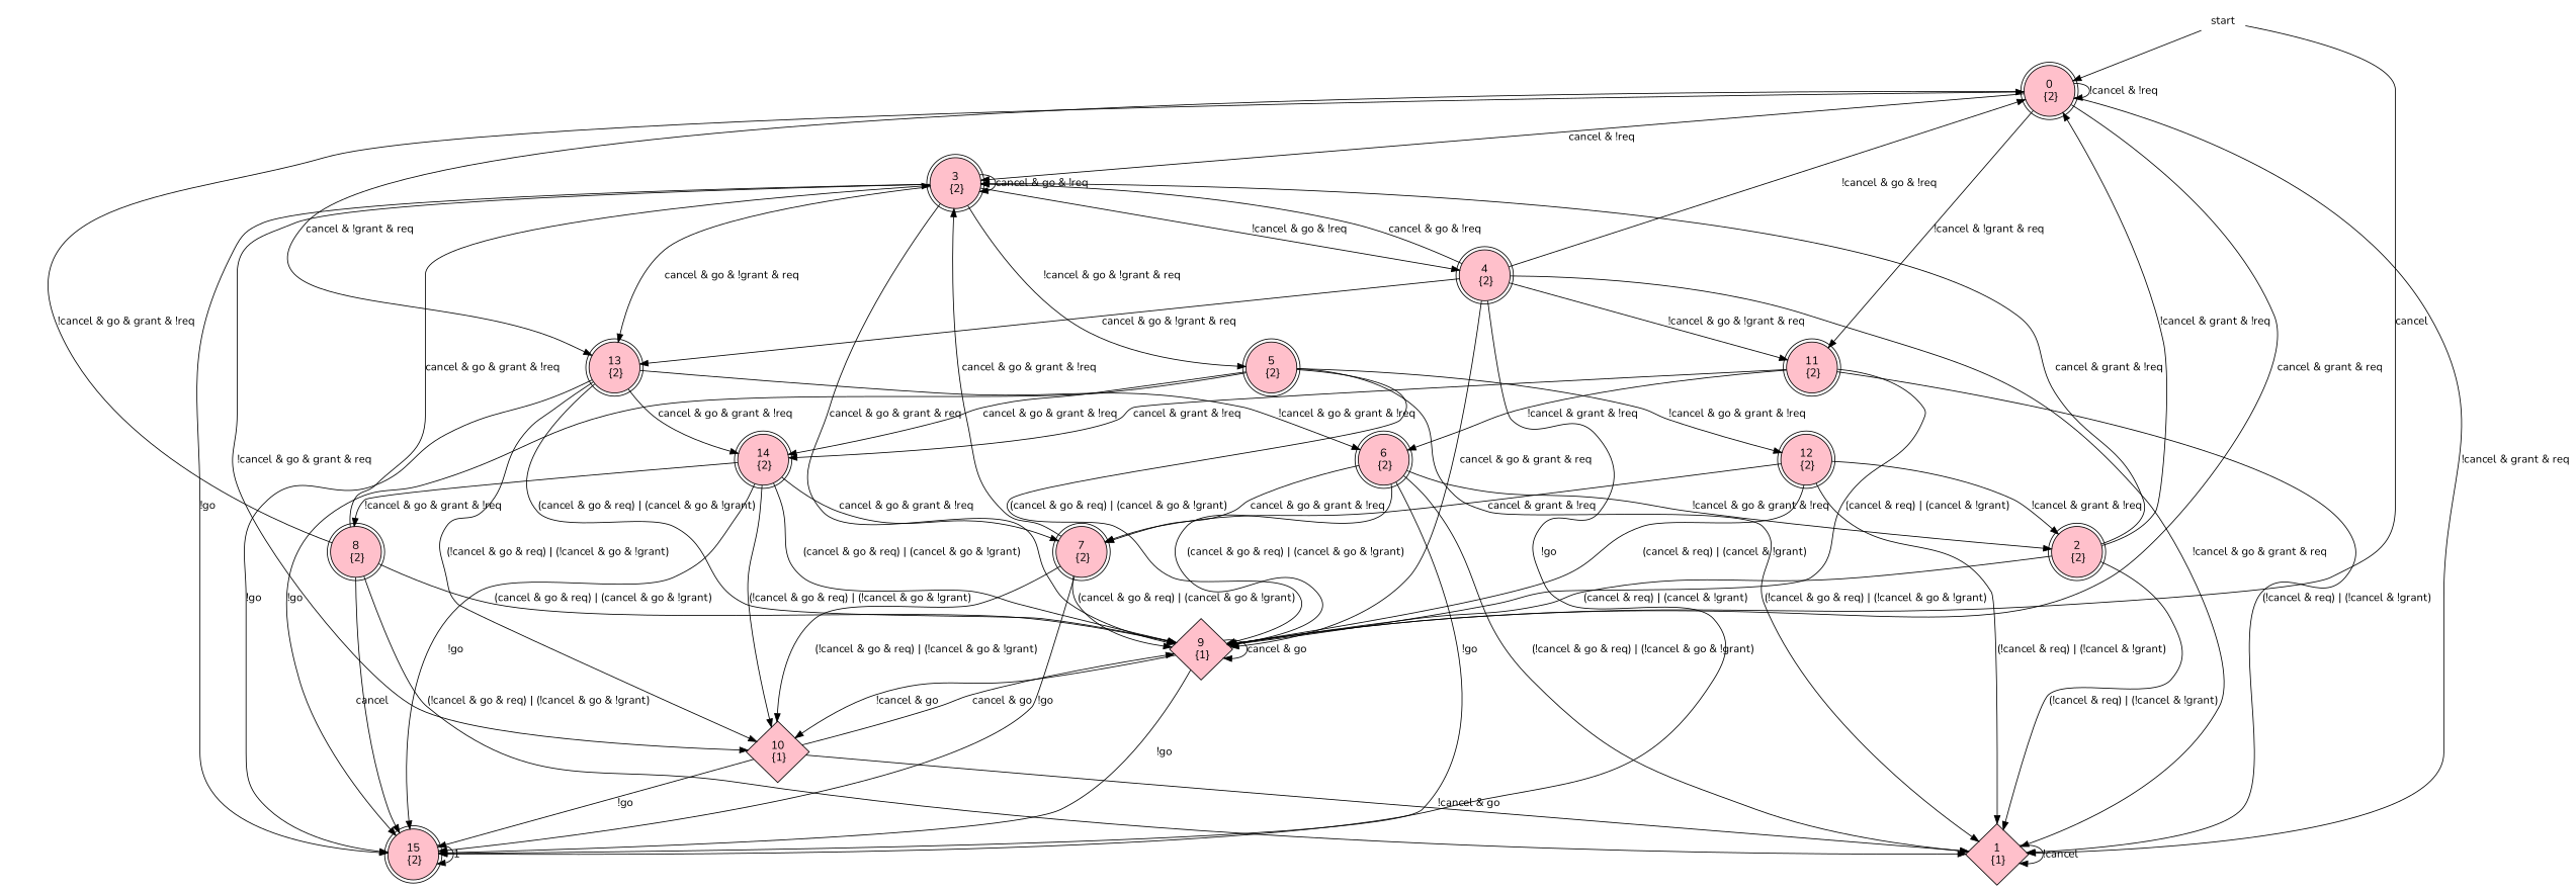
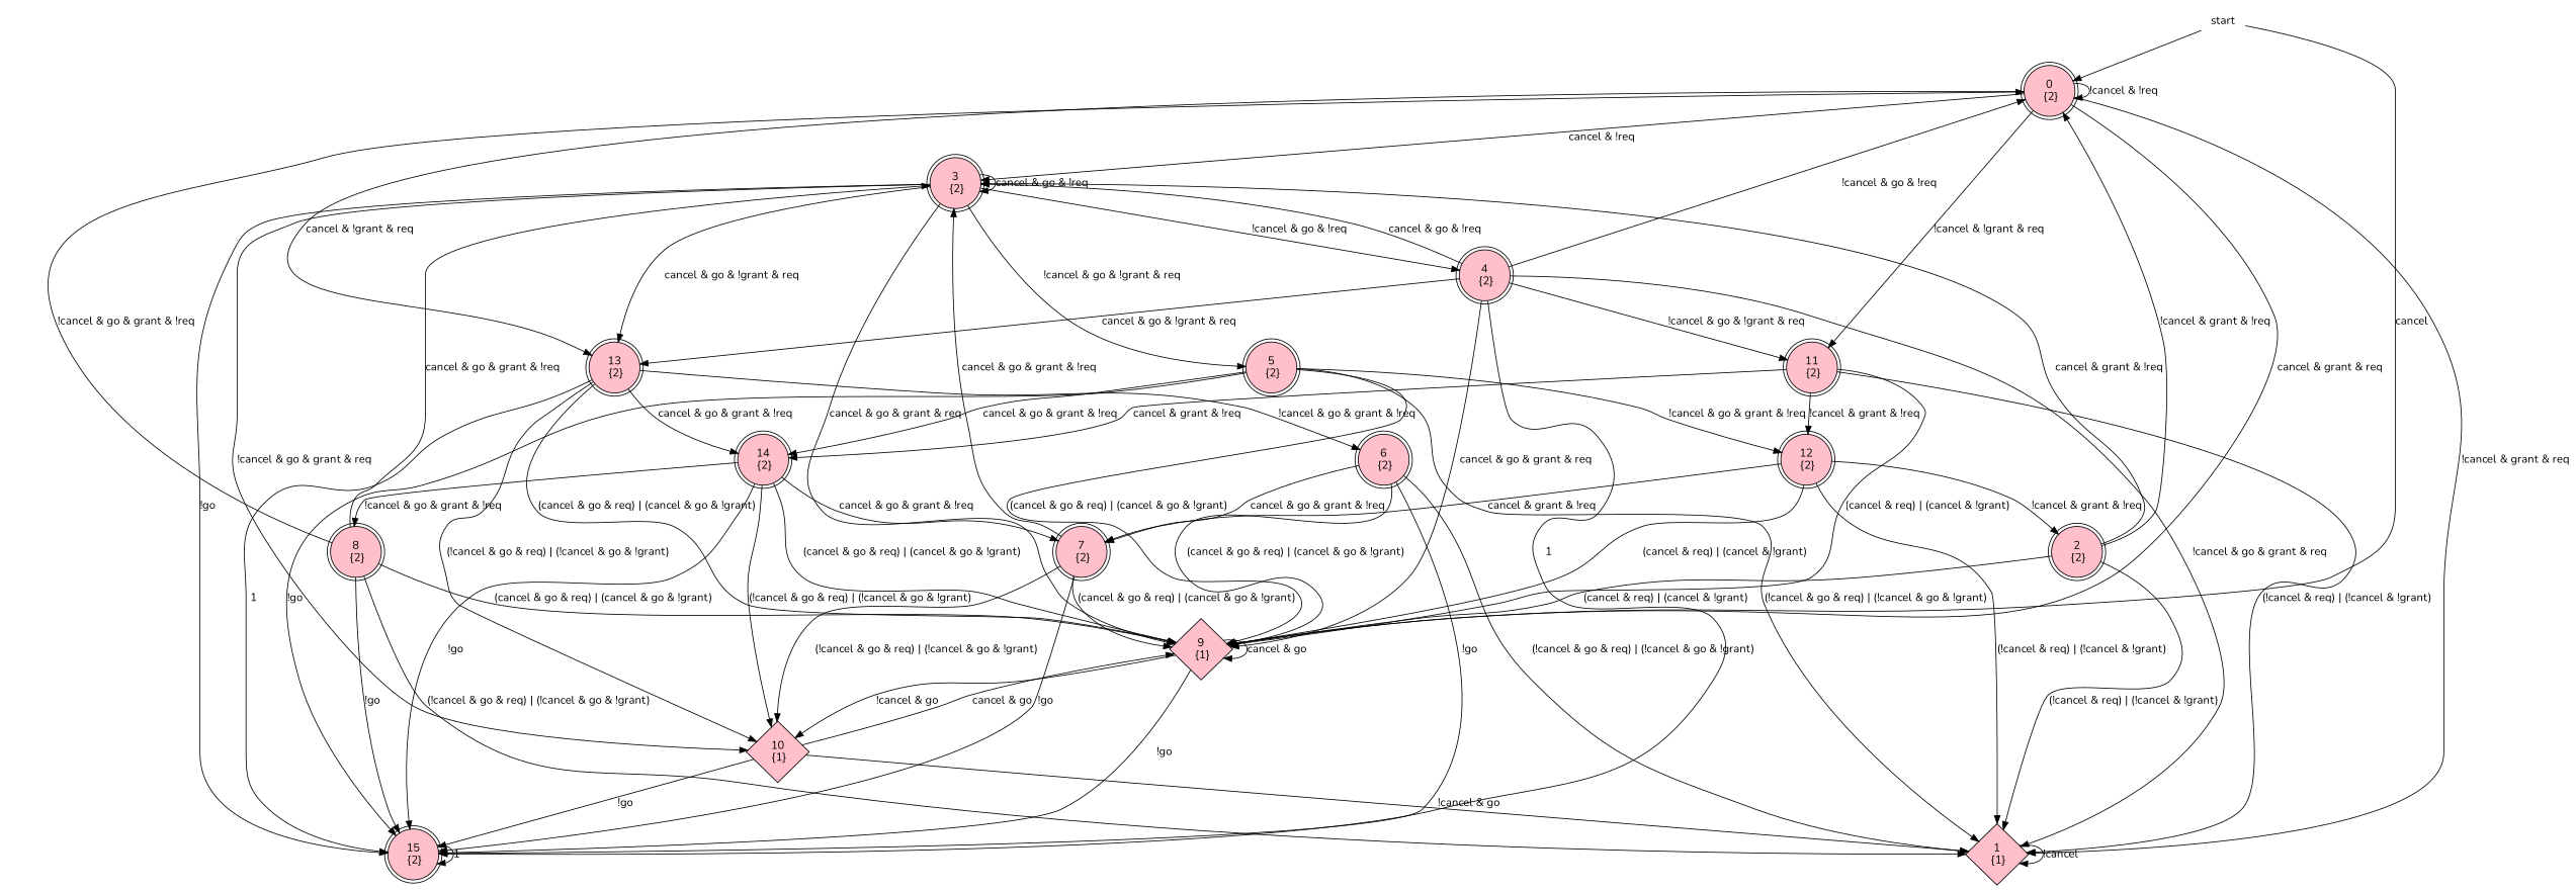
  digraph {
    fontname=Nunito
    node [fontname=Nunito shape=circle fillcolor=pink peripheries=2 style=filled]
    edge [fontname=Nunito]
    start [shape=none fillcolor="" peripheries="" style=""]
    n2 [label="0\n {2}"]
    n3 [label="9\n {1}" peripheries=1 shape=diamond]
    n4 [label="1\n {1}" peripheries=1 shape=diamond]
    n5 [label="3\n {2}"]
    n6 [label="11\n {2}"]
    n7 [label="13\n {2}"]
    n8 [label="4\n {2}"]
    n9 [label="5\n {2}"]
    n10 [label="10\n {1}" peripheries=1 shape=diamond]
    n11 [label="15\n {2}"]
    n12 [label="12\n {2}"]
    n13 [label="14\n {2}"]
    n14 [label="6\n {2}"]
    n15 [label="2\n {2}"]
    n16 [label="7\n {2}"]
    n17 [label="8\n {2}"]
    start -> n2
    start -> n3 [label=cancel]
    n2 -> n2 [label="!cancel & !req"]
    n2 -> n3 [label="cancel & grant & req"]
    n2 -> n4 [label="!cancel & grant & req"]
    n2 -> n5 [label="cancel & !req"]
    n2 -> n6 [label="!cancel & !grant & req"]
    n2 -> n7 [label="cancel & !grant & req"]
    n3 -> n3 [label="cancel & go"]
    n3 -> n10 [label="!cancel & go"]
    n3 -> n11 [label="!go"]
    n4 -> n4 [label="!cancel"]
    n5 -> n3 [label="cancel & go & grant & req"]
    n5 -> n5 [label="cancel & go & !req"]
    n5 -> n7 [label="cancel & go & !grant & req"]
    n5 -> n8 [label="!cancel & go & !req"]
    n5 -> n9 [label="!cancel & go & !grant & req"]
    n5 -> n10 [label="!cancel & go & grant & req"]
    n5 -> n11 [label="!go"]
    n6 -> n3 [label="(cancel & req) | (cancel & !grant)"]
    n6 -> n4 [label="(!cancel & req) | (!cancel & !grant)"]
-   n6 -> n14 [label="!cancel & grant & !req"]
+   n6 -> n12 [label="!cancel & grant & !req"]
    n6 -> n13 [label="cancel & grant & !req"]
    n7 -> n3 [label="(cancel & go & req) | (cancel & go & !grant)"]
    n7 -> n10 [label="(!cancel & go & req) | (!cancel & go & !grant)"]
-   n7 -> n11 [label="!go"]
+   n7 -> n11 [label=1]
    n7 -> n13 [label="cancel & go & grant & !req"]
    n7 -> n14 [label="!cancel & go & grant & !req"]
    n8 -> n2 [label="!cancel & go & !req"]
    n8 -> n3 [label="cancel & go & grant & req"]
    n8 -> n4 [label="!cancel & go & grant & req"]
    n8 -> n5 [label="cancel & go & !req"]
    n8 -> n6 [label="!cancel & go & !grant & req"]
    n8 -> n7 [label="cancel & go & !grant & req"]
-   n8 -> n11 [label="!go"]
+   n8 -> n11 [label=1]
    n9 -> n3 [label="(cancel & go & req) | (cancel & go & !grant)"]
    n9 -> n4 [label="(!cancel & go & req) | (!cancel & go & !grant)"]
    n9 -> n11 [label="!go"]
    n9 -> n12 [label="!cancel & go & grant & !req"]
    n9 -> n13 [label="cancel & go & grant & !req"]
    n10 -> n3 [label="cancel & go"]
    n10 -> n4 [label="!cancel & go"]
    n10 -> n11 [label="!go"]
    n11 -> n11 [label=1]
    n12 -> n3 [label="(cancel & req) | (cancel & !grant)"]
    n12 -> n4 [label="(!cancel & req) | (!cancel & !grant)"]
    n12 -> n15 [label="!cancel & grant & !req"]
    n12 -> n16 [label="cancel & grant & !req"]
    n13 -> n3 [label="(cancel & go & req) | (cancel & go & !grant)"]
    n13 -> n10 [label="(!cancel & go & req) | (!cancel & go & !grant)"]
    n13 -> n11 [label="!go"]
    n13 -> n16 [label="cancel & go & grant & !req"]
    n13 -> n17 [label="!cancel & go & grant & !req"]
    n14 -> n3 [label="(cancel & go & req) | (cancel & go & !grant)"]
    n14 -> n4 [label="(!cancel & go & req) | (!cancel & go & !grant)"]
    n14 -> n11 [label="!go"]
-   n14 -> n15 [label="!cancel & go & grant & !req"]
    n14 -> n16 [label="cancel & go & grant & !req"]
    n15 -> n2 [label="!cancel & grant & !req"]
    n15 -> n3 [label="(cancel & req) | (cancel & !grant)"]
    n15 -> n4 [label="(!cancel & req) | (!cancel & !grant)"]
    n15 -> n5 [label="cancel & grant & !req"]
    n16 -> n3 [label="(cancel & go & req) | (cancel & go & !grant)"]
    n16 -> n5 [label="cancel & go & grant & !req"]
    n16 -> n10 [label="(!cancel & go & req) | (!cancel & go & !grant)"]
    n16 -> n11 [label="!go"]
    n17 -> n2 [label="!cancel & go & grant & !req"]
    n17 -> n3 [label="(cancel & go & req) | (cancel & go & !grant)"]
    n17 -> n4 [label="(!cancel & go & req) | (!cancel & go & !grant)"]
    n17 -> n5 [label="cancel & go & grant & !req"]
-   n17 -> n11 [label=cancel]
+   n17 -> n11 [label="!go"]
  }
